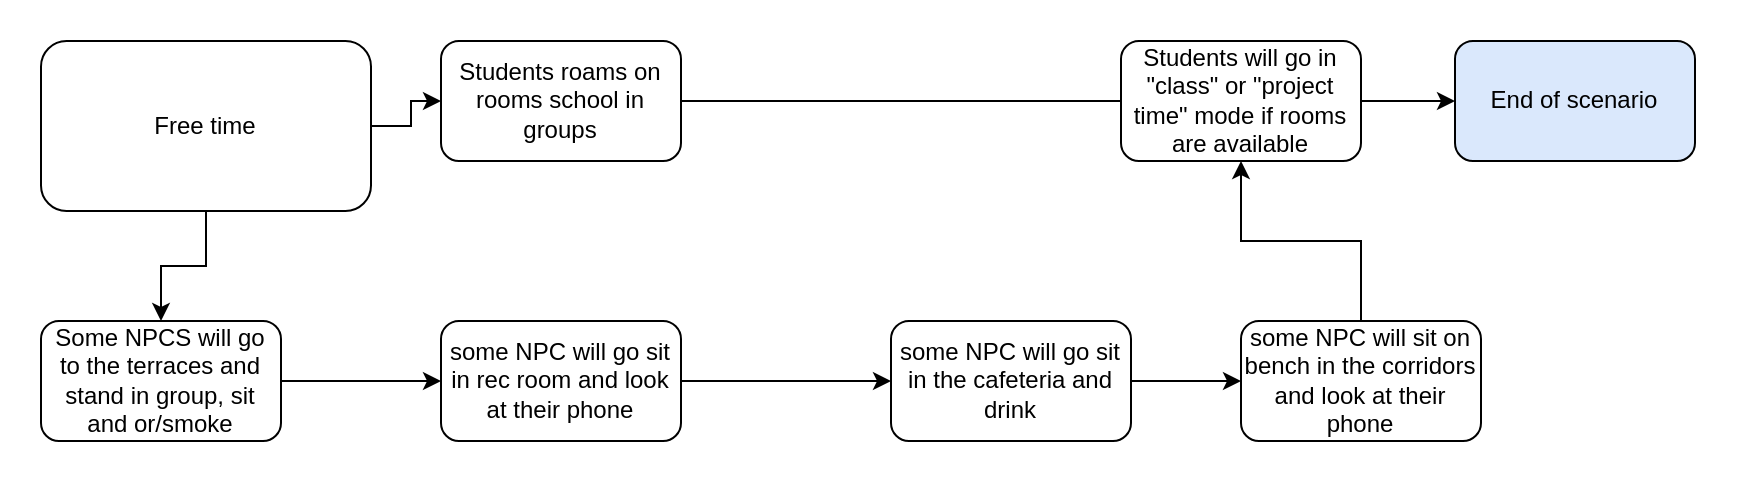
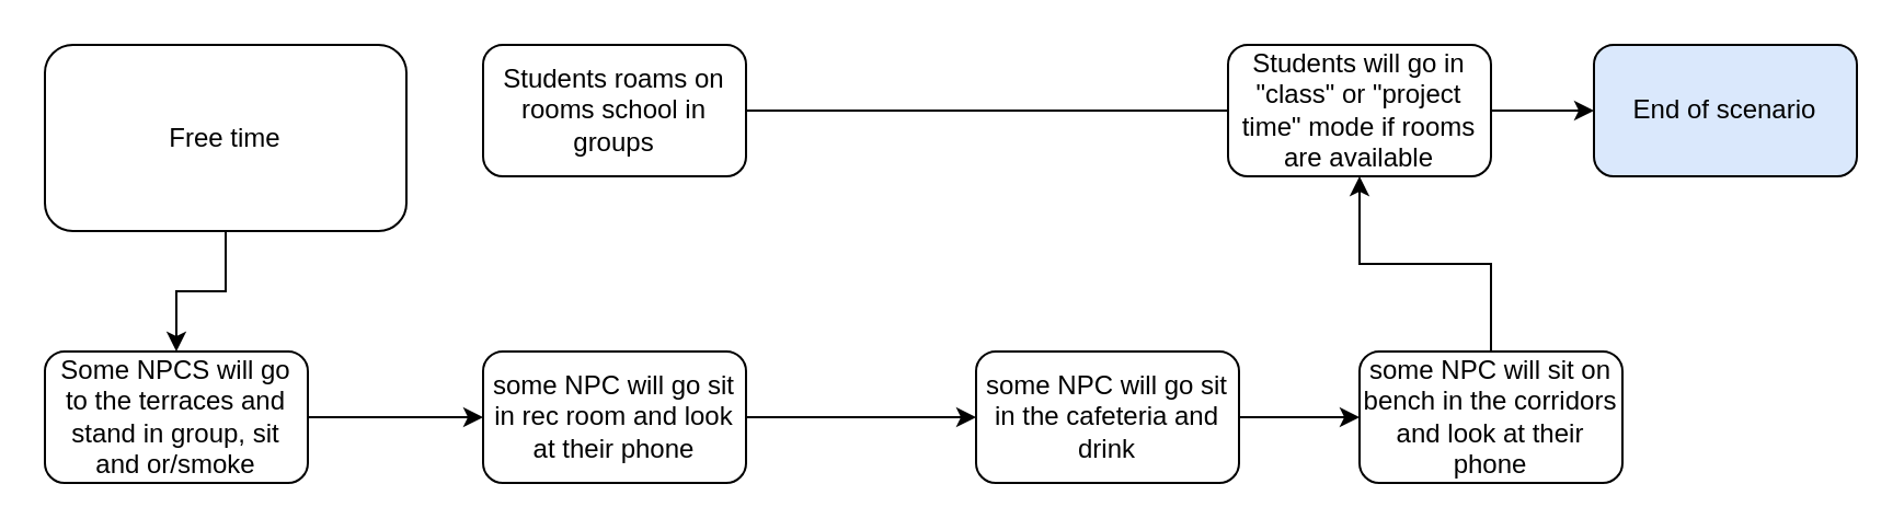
  <mxCell id="0" />
  <mxCell id="1" parent="0" />
- <mxCell id="2" value="" style="edgeStyle=orthogonalEdgeStyle;rounded=0;orthogonalLoop=1;jettySize=auto;html=1;" parent="1" source="4" target="6" edge="1"><mxGeometry relative="1" as="geometry" /></mxCell>
  <mxCell id="3" value="" style="edgeStyle=orthogonalEdgeStyle;rounded=0;orthogonalLoop=1;jettySize=auto;html=1;" parent="1" source="4" target="8" edge="1"><mxGeometry relative="1" as="geometry" /></mxCell>
  <mxCell id="4" value="Free time" style="rounded=1;whiteSpace=wrap;html=1;" parent="1" vertex="1"><mxGeometry x="20" y="20" width="165" height="85" as="geometry" /></mxCell>
  <mxCell id="5" style="edgeStyle=orthogonalEdgeStyle;rounded=0;orthogonalLoop=1;jettySize=auto;html=1;" parent="1" source="6" edge="1"><mxGeometry relative="1" as="geometry"><mxPoint x="620" y="50" as="targetPoint" /></mxGeometry></mxCell>
  <mxCell id="6" value="Students roams on rooms school in groups" style="rounded=1;whiteSpace=wrap;html=1;" parent="1" vertex="1"><mxGeometry x="220" y="20" width="120" height="60" as="geometry" /></mxCell>
  <mxCell id="7" value="" style="edgeStyle=orthogonalEdgeStyle;rounded=0;orthogonalLoop=1;jettySize=auto;html=1;" parent="1" source="8" target="10" edge="1"><mxGeometry relative="1" as="geometry" /></mxCell>
  <mxCell id="8" value="Some NPCS will go to the terraces and stand in group, sit and or/smoke" style="whiteSpace=wrap;html=1;rounded=1;" parent="1" vertex="1"><mxGeometry y="160" width="120" height="60" as="geometry" x="20" /></mxCell>
  <mxCell id="9" value="" style="edgeStyle=orthogonalEdgeStyle;rounded=0;orthogonalLoop=1;jettySize=auto;html=1;" parent="1" source="10" target="12" edge="1"><mxGeometry relative="1" as="geometry" /></mxCell>
  <mxCell id="10" value="some NPC will go sit in rec room and look at their phone" style="whiteSpace=wrap;html=1;rounded=1;" parent="1" vertex="1"><mxGeometry x="220" y="160" width="120" height="60" as="geometry" /></mxCell>
  <mxCell id="11" value="" style="edgeStyle=orthogonalEdgeStyle;rounded=0;orthogonalLoop=1;jettySize=auto;html=1;" parent="1" source="12" target="14" edge="1"><mxGeometry relative="1" as="geometry" /></mxCell>
  <mxCell id="12" value="some NPC will go sit in the cafeteria and drink" style="whiteSpace=wrap;html=1;rounded=1;" parent="1" vertex="1"><mxGeometry x="445" y="160" width="120" height="60" as="geometry" /></mxCell>
  <mxCell id="13" style="edgeStyle=orthogonalEdgeStyle;rounded=0;orthogonalLoop=1;jettySize=auto;html=1;entryX=0.5;entryY=1;entryDx=0;entryDy=0;" parent="1" source="14" target="16" edge="1"><mxGeometry relative="1" as="geometry" /></mxCell>
  <mxCell id="14" value="some NPC will sit on bench in the corridors and look at their phone" style="whiteSpace=wrap;html=1;rounded=1;" parent="1" vertex="1"><mxGeometry x="620" y="160" width="120" height="60" as="geometry" /></mxCell>
  <mxCell id="15" value="" style="edgeStyle=orthogonalEdgeStyle;rounded=0;orthogonalLoop=1;jettySize=auto;html=1;" parent="1" source="16" target="17" edge="1"><mxGeometry relative="1" as="geometry" /></mxCell>
  <mxCell id="16" value="Students will go in &quot;class&quot; or &quot;project time&quot; mode if rooms are available" style="rounded=1;whiteSpace=wrap;html=1;" parent="1" vertex="1"><mxGeometry x="560" y="20" width="120" height="60" as="geometry" /></mxCell>
  <mxCell id="17" value="End of scenario" style="whiteSpace=wrap;html=1;rounded=1;fillColor=#dae8fc;" parent="1" vertex="1"><mxGeometry x="727" y="20" width="120" height="60" as="geometry" /></mxCell>
